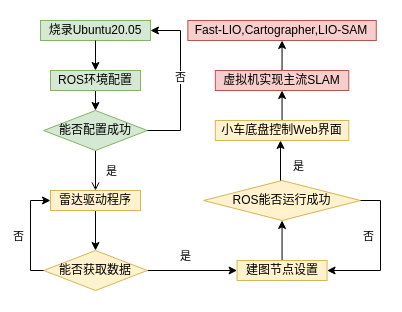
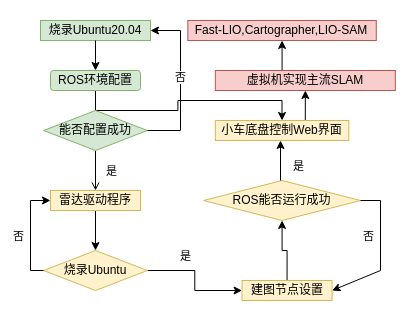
  <mxCell id="0" />
  <mxCell id="1" parent="0" />
- <mxCell id="2" value="烧录Ubuntu20.05" style="rounded=0;whiteSpace=wrap;html=1;fillColor=#d5e8d4;strokeColor=#82b366;" parent="1" vertex="1"><mxGeometry x="40" y="20" width="110" height="20" as="geometry" /></mxCell>
+ <mxCell id="2" value="烧录Ubuntu20.04" style="rounded=0;whiteSpace=wrap;html=1;fillColor=#d5e8d4;strokeColor=#82b366;" parent="1" vertex="1"><mxGeometry x="40" y="20" width="110" height="20" as="geometry" /></mxCell>
  <mxCell id="3" style="edgeStyle=orthogonalEdgeStyle;rounded=0;orthogonalLoop=1;jettySize=auto;html=1;exitX=0.5;exitY=0;exitDx=0;exitDy=0;entryX=0.5;entryY=1;entryDx=0;entryDy=0;" edge="1" parent="1" source="4" target="30"><mxGeometry relative="1" as="geometry" /></mxCell>
  <mxCell id="4" value="小车底盘控制Web界面" style="rounded=0;whiteSpace=wrap;html=1;fillColor=#fff2cc;strokeColor=#d6b656;" parent="1" vertex="1"><mxGeometry x="214.84" y="120" width="133.44" height="20" as="geometry" /></mxCell>
- <mxCell id="5" style="edgeStyle=orthogonalEdgeStyle;rounded=0;orthogonalLoop=1;jettySize=auto;html=1;exitX=0.5;exitY=1;exitDx=0;exitDy=0;entryX=0.5;entryY=0;entryDx=0;entryDy=0;" parent="1" source="6" target="12" edge="1"><mxGeometry relative="1" as="geometry" /></mxCell>
- <mxCell id="6" value="ROS环境配置" style="rounded=0;whiteSpace=wrap;html=1;fillColor=#d5e8d4;strokeColor=#82b366;" parent="1" vertex="1"><mxGeometry x="50" y="70" width="90" height="20" as="geometry" /></mxCell>
+ <mxCell id="5" style="edgeStyle=orthogonalEdgeStyle;rounded=0;orthogonalLoop=1;jettySize=auto;html=1;exitX=0.5;exitY=1;exitDx=0;exitDy=0;" parent="1" source="6" target="4" edge="1"><mxGeometry relative="1" as="geometry" /></mxCell>
+ <mxCell id="6" value="ROS环境配置" style="whiteSpace=wrap;html=1;fillColor=#d5e8d4;strokeColor=#82b366;rounded=1;" parent="1" vertex="1"><mxGeometry x="50" y="70" width="90" height="20" as="geometry" /></mxCell>
  <mxCell id="7" style="edgeStyle=orthogonalEdgeStyle;rounded=0;orthogonalLoop=1;jettySize=auto;html=1;exitX=0.5;exitY=1;exitDx=0;exitDy=0;entryX=0.5;entryY=0;entryDx=0;entryDy=0;" edge="1" parent="1" source="8" target="20"><mxGeometry relative="1" as="geometry" /></mxCell>
  <mxCell id="8" value="雷达驱动程序" style="rounded=0;whiteSpace=wrap;html=1;fillColor=#fff2cc;strokeColor=#d6b656;" parent="1" vertex="1"><mxGeometry x="50" y="190" width="90" height="20" as="geometry" /></mxCell>
  <mxCell id="9" value="" style="endArrow=classic;html=1;rounded=0;exitX=0.5;exitY=1;exitDx=0;exitDy=0;entryX=0.5;entryY=0;entryDx=0;entryDy=0;" parent="1" source="2" target="6" edge="1"><mxGeometry width="50" height="50" relative="1" as="geometry"><mxPoint x="200" y="80" as="sourcePoint" /><mxPoint x="250" y="30" as="targetPoint" /></mxGeometry></mxCell>
  <mxCell id="10" style="edgeStyle=orthogonalEdgeStyle;rounded=0;orthogonalLoop=1;jettySize=auto;html=1;exitX=0.5;exitY=1;exitDx=0;exitDy=0;entryX=0.5;entryY=0;entryDx=0;entryDy=0;endArrow=open;" parent="1" source="12" target="8" edge="1"><mxGeometry relative="1" as="geometry" /></mxCell>
  <mxCell id="11" value="是" style="edgeLabel;html=1;align=center;verticalAlign=middle;resizable=0;points=[];" parent="10" vertex="1" connectable="0"><mxGeometry x="-0.27" y="-3" relative="1" as="geometry"><mxPoint x="18" y="6" as="offset" /></mxGeometry></mxCell>
  <mxCell id="12" value="能否配置成功" style="rhombus;whiteSpace=wrap;html=1;fillColor=#d5e8d4;strokeColor=#82b366;" parent="1" vertex="1"><mxGeometry x="43.13" y="110" width="103.75" height="40" as="geometry" /></mxCell>
  <mxCell id="13" value="" style="endArrow=none;html=1;rounded=0;exitX=1;exitY=0.5;exitDx=0;exitDy=0;" parent="1" source="12" edge="1"><mxGeometry width="50" height="50" relative="1" as="geometry"><mxPoint x="190" y="140" as="sourcePoint" /><mxPoint x="180" y="130" as="targetPoint" /></mxGeometry></mxCell>
  <mxCell id="14" value="" style="endArrow=none;html=1;rounded=0;" parent="1" edge="1"><mxGeometry width="50" height="50" relative="1" as="geometry"><mxPoint x="180" y="130" as="sourcePoint" /><mxPoint x="180" y="30" as="targetPoint" /></mxGeometry></mxCell>
  <mxCell id="15" value="否" style="edgeLabel;html=1;align=center;verticalAlign=middle;resizable=0;points=[];" parent="14" vertex="1" connectable="0"><mxGeometry x="0.071" y="1" relative="1" as="geometry"><mxPoint as="offset" /></mxGeometry></mxCell>
  <mxCell id="16" value="" style="endArrow=classic;html=1;rounded=0;entryX=1;entryY=0.5;entryDx=0;entryDy=0;" parent="1" target="2" edge="1"><mxGeometry width="50" height="50" relative="1" as="geometry"><mxPoint x="180" y="30" as="sourcePoint" /><mxPoint x="240" y="-40" as="targetPoint" /></mxGeometry></mxCell>
  <mxCell id="17" style="edgeStyle=orthogonalEdgeStyle;rounded=0;orthogonalLoop=1;jettySize=auto;html=1;exitX=0.5;exitY=0;exitDx=0;exitDy=0;entryX=0.5;entryY=1;entryDx=0;entryDy=0;" parent="1" source="18" target="21" edge="1"><mxGeometry relative="1" as="geometry" /></mxCell>
- <mxCell id="18" value="建图节点设置" style="rounded=0;whiteSpace=wrap;html=1;fillColor=#fff2cc;strokeColor=#d6b656;" parent="1" vertex="1"><mxGeometry x="236.56" y="260" width="90" height="20" as="geometry" /></mxCell>
+ <mxCell id="18" value="建图节点设置" style="rounded=0;whiteSpace=wrap;html=1;fillColor=#fff2cc;strokeColor=#d6b656;" parent="1" vertex="1"><mxGeometry x="241.56" y="280" width="90" height="20" as="geometry" /></mxCell>
  <mxCell id="19" style="edgeStyle=orthogonalEdgeStyle;rounded=0;orthogonalLoop=1;jettySize=auto;html=1;exitX=1;exitY=0.5;exitDx=0;exitDy=0;entryX=0;entryY=0.5;entryDx=0;entryDy=0;" parent="1" source="20" target="18" edge="1"><mxGeometry relative="1" as="geometry" /></mxCell>
- <mxCell id="20" value="能否获取数据" style="rhombus;whiteSpace=wrap;html=1;fillColor=#fff2cc;strokeColor=#d6b656;" parent="1" vertex="1"><mxGeometry x="43.13" y="250" width="103.75" height="40" as="geometry" /></mxCell>
+ <mxCell id="20" value="烧录Ubuntu" style="rhombus;whiteSpace=wrap;html=1;fillColor=#fff2cc;strokeColor=#d6b656;" parent="1" vertex="1"><mxGeometry x="43.13" y="250" width="103.75" height="40" as="geometry" /></mxCell>
  <mxCell id="21" value="ROS能否运行成功" style="rhombus;whiteSpace=wrap;html=1;fillColor=#fff2cc;strokeColor=#d6b656;" parent="1" vertex="1"><mxGeometry x="203.12" y="180" width="156.88" height="40" as="geometry" /></mxCell>
  <mxCell id="22" value="" style="endArrow=classic;html=1;rounded=0;" parent="1" edge="1"><mxGeometry width="50" height="50" relative="1" as="geometry"><mxPoint x="30" y="200" as="sourcePoint" /><mxPoint x="50" y="200" as="targetPoint" /></mxGeometry></mxCell>
  <mxCell id="23" value="" style="endArrow=none;html=1;rounded=0;" parent="1" edge="1"><mxGeometry width="50" height="50" relative="1" as="geometry"><mxPoint x="30" y="270" as="sourcePoint" /><mxPoint x="30" y="200" as="targetPoint" /></mxGeometry></mxCell>
  <mxCell id="24" value="" style="endArrow=none;html=1;rounded=0;entryX=0;entryY=0.5;entryDx=0;entryDy=0;" parent="1" target="20" edge="1"><mxGeometry width="50" height="50" relative="1" as="geometry"><mxPoint x="30" y="270" as="sourcePoint" /><mxPoint x="50" y="270" as="targetPoint" /></mxGeometry></mxCell>
  <mxCell id="25" value="" style="endArrow=classic;html=1;rounded=0;" parent="1" edge="1"><mxGeometry width="50" height="50" relative="1" as="geometry"><mxPoint x="280" y="180" as="sourcePoint" /><mxPoint x="280" y="140" as="targetPoint" /></mxGeometry></mxCell>
  <mxCell id="26" value="" style="endArrow=none;html=1;rounded=0;" parent="1" edge="1"><mxGeometry width="50" height="50" relative="1" as="geometry"><mxPoint x="360" y="200" as="sourcePoint" /><mxPoint x="380" y="200" as="targetPoint" /></mxGeometry></mxCell>
  <mxCell id="27" value="" style="endArrow=none;html=1;rounded=0;" parent="1" edge="1"><mxGeometry width="50" height="50" relative="1" as="geometry"><mxPoint x="380" y="200" as="sourcePoint" /><mxPoint x="380" y="270" as="targetPoint" /></mxGeometry></mxCell>
  <mxCell id="28" value="" style="endArrow=classic;html=1;rounded=0;entryX=1;entryY=0.5;entryDx=0;entryDy=0;" parent="1" target="18" edge="1"><mxGeometry width="50" height="50" relative="1" as="geometry"><mxPoint x="380" y="270" as="sourcePoint" /><mxPoint x="410" y="290" as="targetPoint" /></mxGeometry></mxCell>
  <mxCell id="29" style="edgeStyle=orthogonalEdgeStyle;rounded=0;orthogonalLoop=1;jettySize=auto;html=1;exitX=0.5;exitY=0;exitDx=0;exitDy=0;entryX=0.5;entryY=1;entryDx=0;entryDy=0;" edge="1" parent="1" source="30" target="31"><mxGeometry relative="1" as="geometry" /></mxCell>
- <mxCell id="30" value="虚拟机实现主流SLAM" style="rounded=0;whiteSpace=wrap;html=1;fillColor=#f8cecc;strokeColor=#b85450;" parent="1" vertex="1"><mxGeometry x="214.84" y="70" width="133.44" height="20" as="geometry" /></mxCell>
+ <mxCell id="30" value="虚拟机实现主流SLAM" style="rounded=0;whiteSpace=wrap;html=1;fillColor=#f8cecc;strokeColor=#b85450;" parent="1" vertex="1"><mxGeometry x="214.84" y="70" width="180" height="20" as="geometry" /></mxCell>
  <mxCell id="31" value="Fast-LIO,Cartographer,LIO-SAM" style="rounded=0;whiteSpace=wrap;html=1;fillColor=#f8cecc;strokeColor=#b85450;" vertex="1" parent="1"><mxGeometry x="187.34" y="20" width="188.44" height="20" as="geometry" /></mxCell>
  <mxCell id="32" value="否" style="edgeLabel;html=1;align=center;verticalAlign=middle;resizable=0;points=[];" vertex="1" connectable="0" parent="1"><mxGeometry x="20.003" y="239.998" as="geometry"><mxPoint x="-3" y="-4" as="offset" /></mxGeometry></mxCell>
  <mxCell id="33" value="是" style="edgeLabel;html=1;align=center;verticalAlign=middle;resizable=0;points=[];" vertex="1" connectable="0" parent="1"><mxGeometry x="187.343" y="259.998" as="geometry"><mxPoint x="-3" y="-4" as="offset" /></mxGeometry></mxCell>
  <mxCell id="34" value="是" style="edgeLabel;html=1;align=center;verticalAlign=middle;resizable=0;points=[];" vertex="1" connectable="0" parent="1"><mxGeometry x="300.003" y="169.998" as="geometry"><mxPoint x="-3" y="-4" as="offset" /></mxGeometry></mxCell>
  <mxCell id="35" value="否" style="edgeLabel;html=1;align=center;verticalAlign=middle;resizable=0;points=[];" vertex="1" connectable="0" parent="1"><mxGeometry x="370.003" y="239.998" as="geometry"><mxPoint x="-3" y="-4" as="offset" /></mxGeometry></mxCell>
